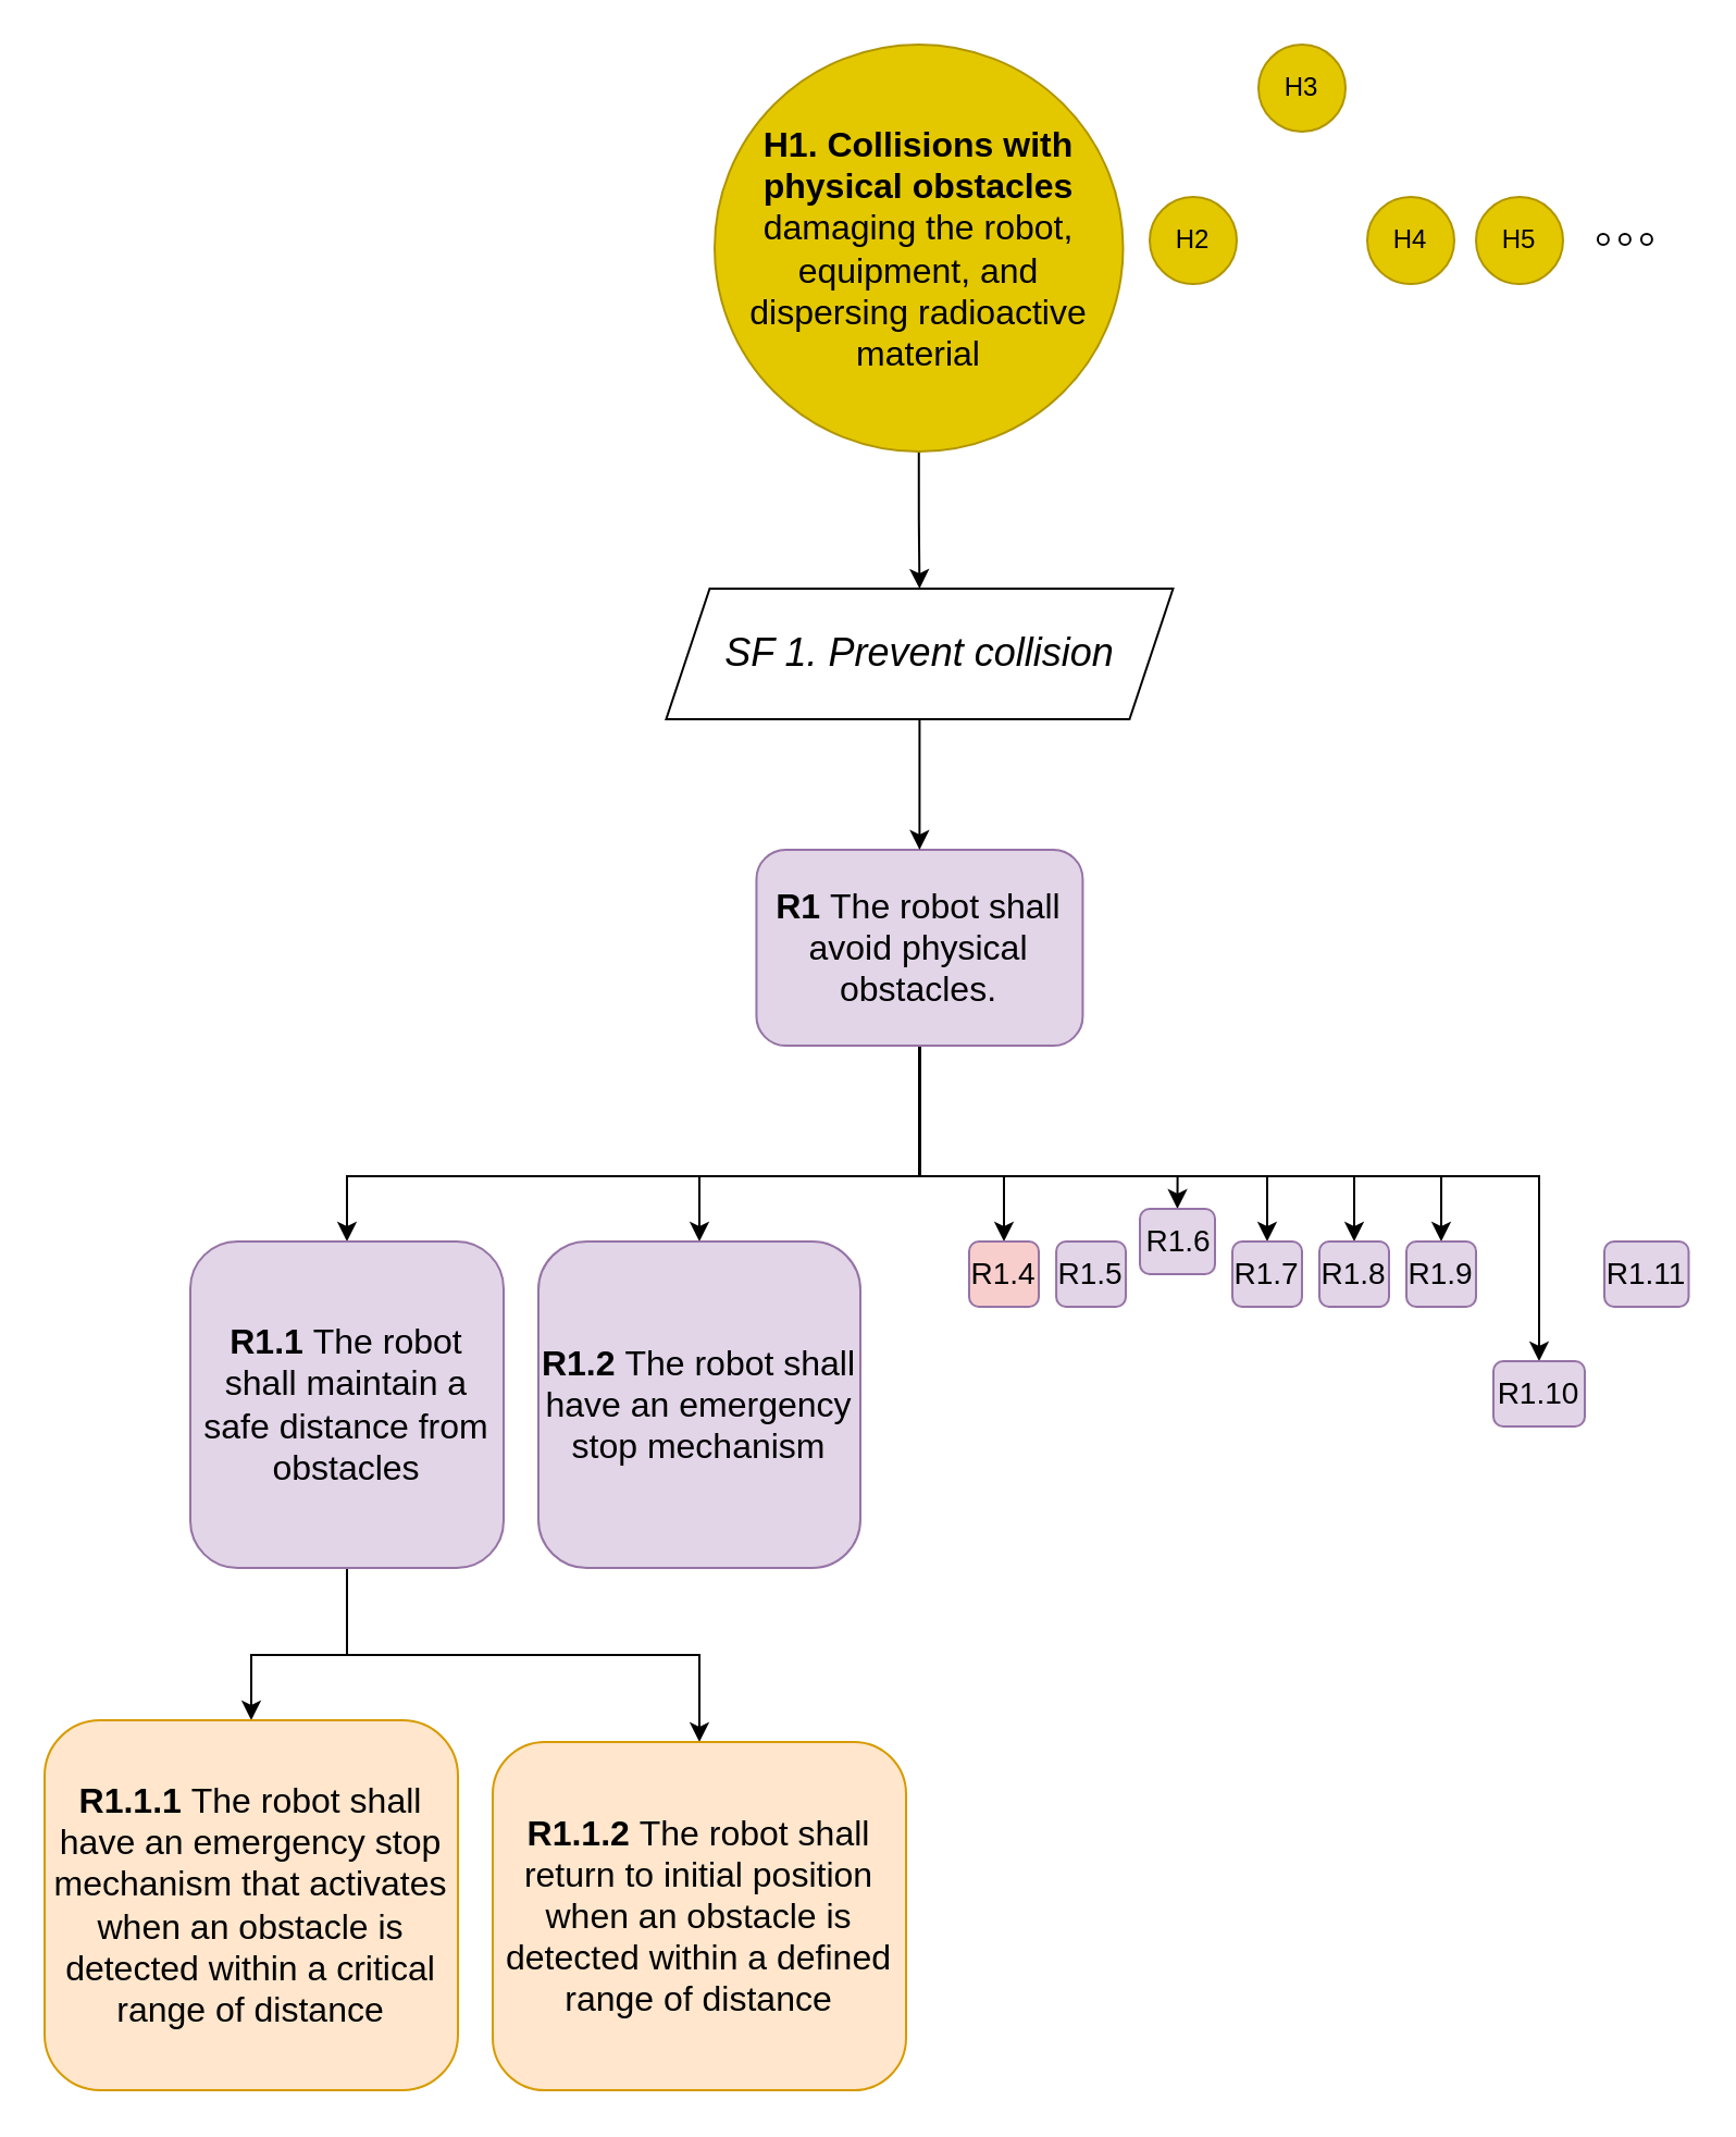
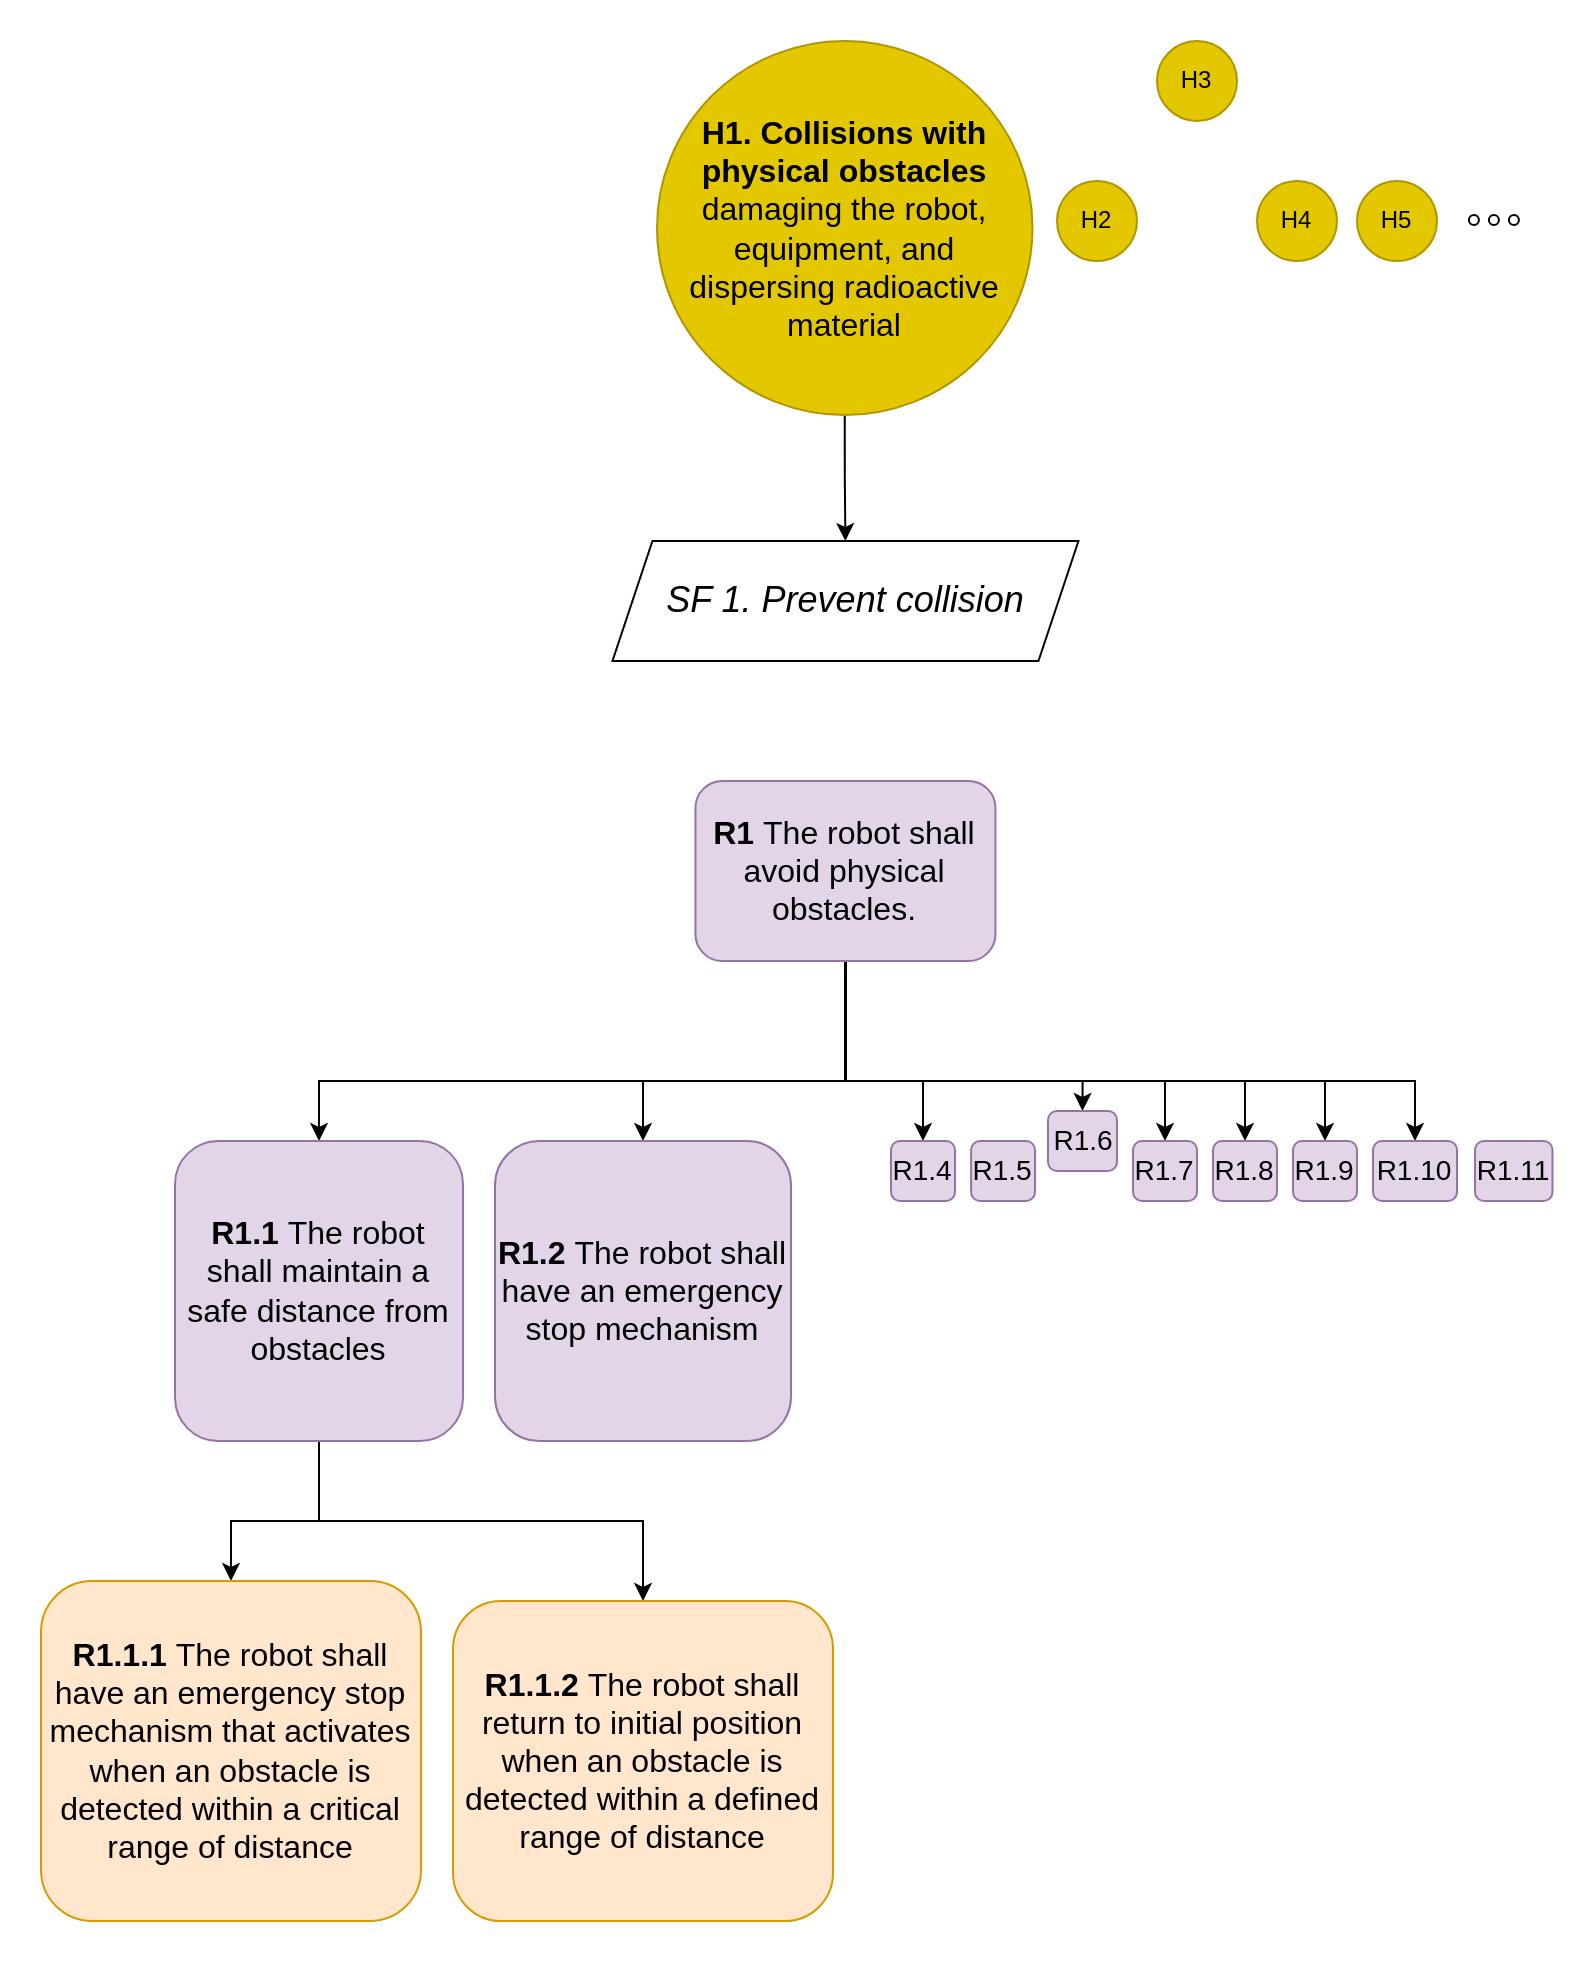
  <mxCell id="0" />
  <mxCell id="1" parent="0" />
  <mxCell id="2" style="edgeStyle=orthogonalEdgeStyle;rounded=0;orthogonalLoop=1;jettySize=auto;html=1;" edge="1" parent="1" source="3" target="35"><mxGeometry relative="1" as="geometry" /></mxCell>
  <mxCell id="3" value="&lt;b style=&quot;font-size: 16px;&quot;&gt;H1.&amp;nbsp;Collisions with physical obstacles&lt;/b&gt; damaging the robot, equipment, and dispersing radioactive material" style="ellipse;whiteSpace=wrap;html=1;fillColor=#e3c800;strokeColor=#B09500;fontColor=#000000;fontSize=16;" vertex="1" parent="1"><mxGeometry x="328" y="20" width="187.75" height="187" as="geometry" /></mxCell>
  <mxCell id="4" style="edgeStyle=orthogonalEdgeStyle;rounded=0;orthogonalLoop=1;jettySize=auto;html=1;entryX=0.5;entryY=0;entryDx=0;entryDy=0;fontSize=14;" edge="1" parent="1" source="12" target="23"><mxGeometry relative="1" as="geometry"><Array as="points"><mxPoint x="505" y="540" /><mxPoint x="460" y="540" /></Array></mxGeometry></mxCell>
  <mxCell id="5" style="edgeStyle=orthogonalEdgeStyle;rounded=0;orthogonalLoop=1;jettySize=auto;html=1;entryX=0.5;entryY=0;entryDx=0;entryDy=0;fontSize=14;" edge="1" parent="1" source="12" target="18"><mxGeometry relative="1" as="geometry"><Array as="points"><mxPoint x="422" y="540" /><mxPoint x="541" y="540" /></Array></mxGeometry></mxCell>
  <mxCell id="6" style="edgeStyle=orthogonalEdgeStyle;rounded=0;orthogonalLoop=1;jettySize=auto;html=1;entryX=0.5;entryY=0;entryDx=0;entryDy=0;fontSize=14;" edge="1" parent="1" source="12" target="21"><mxGeometry relative="1" as="geometry"><Array as="points"><mxPoint x="422" y="540" /><mxPoint x="707" y="540" /></Array></mxGeometry></mxCell>
  <mxCell id="7" style="edgeStyle=orthogonalEdgeStyle;rounded=0;orthogonalLoop=1;jettySize=auto;html=1;" edge="1" parent="1" source="12" target="17"><mxGeometry relative="1" as="geometry"><Array as="points"><mxPoint x="422" y="540" /><mxPoint x="582" y="540" /></Array></mxGeometry></mxCell>
  <mxCell id="8" style="edgeStyle=orthogonalEdgeStyle;rounded=0;orthogonalLoop=1;jettySize=auto;html=1;" edge="1" parent="1" source="12" target="19"><mxGeometry relative="1" as="geometry"><Array as="points"><mxPoint x="422" y="540" /><mxPoint x="622" y="540" /></Array></mxGeometry></mxCell>
  <mxCell id="9" style="edgeStyle=orthogonalEdgeStyle;rounded=0;orthogonalLoop=1;jettySize=auto;html=1;entryX=0.5;entryY=0;entryDx=0;entryDy=0;" edge="1" parent="1" source="12" target="20"><mxGeometry relative="1" as="geometry"><Array as="points"><mxPoint x="422" y="540" /><mxPoint x="662" y="540" /></Array></mxGeometry></mxCell>
  <mxCell id="10" style="edgeStyle=orthogonalEdgeStyle;rounded=0;orthogonalLoop=1;jettySize=auto;html=1;" edge="1" parent="1" source="12" target="16"><mxGeometry relative="1" as="geometry"><Array as="points"><mxPoint x="422" y="540" /><mxPoint x="321" y="540" /></Array></mxGeometry></mxCell>
  <mxCell id="11" style="edgeStyle=orthogonalEdgeStyle;rounded=0;orthogonalLoop=1;jettySize=auto;html=1;" edge="1" parent="1" source="12" target="15"><mxGeometry relative="1" as="geometry"><Array as="points"><mxPoint x="422" y="540" /><mxPoint x="159" y="540" /></Array></mxGeometry></mxCell>
  <mxCell id="12" value="&lt;b style=&quot;font-size: 16px;&quot;&gt;R1&lt;/b&gt;&amp;nbsp;The robot shall avoid physical obstacles." style="rounded=1;whiteSpace=wrap;html=1;fillColor=#e1d5e7;strokeColor=#9673a6;fontSize=16;" vertex="1" parent="1"><mxGeometry x="347.22" y="390" width="150" height="90" as="geometry" /></mxCell>
  <mxCell id="13" style="edgeStyle=orthogonalEdgeStyle;rounded=0;orthogonalLoop=1;jettySize=auto;html=1;entryX=0.5;entryY=0;entryDx=0;entryDy=0;" edge="1" parent="1" source="15" target="25"><mxGeometry relative="1" as="geometry" /></mxCell>
  <mxCell id="14" style="edgeStyle=orthogonalEdgeStyle;rounded=0;orthogonalLoop=1;jettySize=auto;html=1;" edge="1" parent="1" source="15" target="26"><mxGeometry relative="1" as="geometry"><Array as="points"><mxPoint x="159" y="760" /><mxPoint x="115" y="760" /></Array></mxGeometry></mxCell>
  <mxCell id="15" value="&lt;b style=&quot;font-size: 16px;&quot;&gt;R1.1&lt;/b&gt;&amp;nbsp;The robot shall maintain a safe distance from obstacles" style="rounded=1;whiteSpace=wrap;html=1;fillColor=#e1d5e7;strokeColor=#9673a6;fontSize=16;" vertex="1" parent="1"><mxGeometry x="87" y="570" width="144" height="150" as="geometry" /></mxCell>
  <mxCell id="16" value="&lt;b style=&quot;font-size: 16px;&quot;&gt;R1.2&lt;/b&gt;&amp;nbsp;The robot shall have an emergency stop mechanism" style="rounded=1;whiteSpace=wrap;html=1;fillColor=#e1d5e7;strokeColor=#9673a6;fontSize=16;" vertex="1" parent="1"><mxGeometry x="247" y="570" width="148" height="150" as="geometry" /></mxCell>
  <mxCell id="17" value="R1.7" style="rounded=1;whiteSpace=wrap;html=1;fillColor=#e1d5e7;strokeColor=#9673a6;fontSize=14;" vertex="1" parent="1"><mxGeometry x="566" y="570" width="32" height="30" as="geometry" /></mxCell>
  <mxCell id="18" value="R1.6" style="rounded=1;whiteSpace=wrap;html=1;fillColor=#e1d5e7;strokeColor=#9673a6;fontSize=14;" vertex="1" parent="1"><mxGeometry x="523.5" y="555" width="34.5" height="30" as="geometry" /></mxCell>
  <mxCell id="19" value="R1.8" style="rounded=1;whiteSpace=wrap;html=1;fillColor=#e1d5e7;strokeColor=#9673a6;fontSize=14;" vertex="1" parent="1"><mxGeometry x="606" y="570" width="32" height="30" as="geometry" /></mxCell>
  <mxCell id="20" value="R1.9" style="rounded=1;whiteSpace=wrap;html=1;fillColor=#e1d5e7;strokeColor=#9673a6;fontSize=14;" vertex="1" parent="1"><mxGeometry x="646" y="570" width="32" height="30" as="geometry" /></mxCell>
- <mxCell id="21" value="R1.10" style="rounded=1;whiteSpace=wrap;html=1;fillColor=#e1d5e7;strokeColor=#9673a6;fontSize=14;" vertex="1" parent="1"><mxGeometry x="686" y="625" width="42" height="30" as="geometry" /></mxCell>
+ <mxCell id="21" value="R1.10" style="rounded=1;whiteSpace=wrap;html=1;fillColor=#e1d5e7;strokeColor=#9673a6;fontSize=14;" vertex="1" parent="1"><mxGeometry x="686" y="570" width="42" height="30" as="geometry" /></mxCell>
  <mxCell id="22" value="R1.5" style="rounded=1;whiteSpace=wrap;html=1;fillColor=#e1d5e7;strokeColor=#9673a6;fontSize=14;" vertex="1" parent="1"><mxGeometry x="485.05" y="570" width="31.95" height="30" as="geometry" /></mxCell>
- <mxCell id="23" value="R1.4" style="rounded=1;whiteSpace=wrap;html=1;fillColor=#f8cecc;strokeColor=#9673a6;fontSize=14;" vertex="1" parent="1"><mxGeometry x="445" y="570" width="32" height="30" as="geometry" /></mxCell>
+ <mxCell id="23" value="R1.4" style="rounded=1;whiteSpace=wrap;html=1;fillColor=#e1d5e7;strokeColor=#9673a6;fontSize=14;" vertex="1" parent="1"><mxGeometry x="445" y="570" width="32" height="30" as="geometry" /></mxCell>
  <mxCell id="24" value="R1.11" style="rounded=1;whiteSpace=wrap;html=1;fillColor=#e1d5e7;strokeColor=#9673a6;fontSize=14;" vertex="1" parent="1"><mxGeometry x="737" y="570" width="38.75" height="30" as="geometry" /></mxCell>
  <mxCell id="25" value="&lt;b style=&quot;font-size: 16px;&quot;&gt;R1.1.2&lt;/b&gt;&amp;nbsp;The robot shall return to initial position when an obstacle is detected within a defined range of distance" style="rounded=1;whiteSpace=wrap;html=1;fillColor=#ffe6cc;strokeColor=#d79b00;fontSize=16;" vertex="1" parent="1"><mxGeometry x="226" y="800" width="190" height="160" as="geometry" /></mxCell>
  <mxCell id="26" value="&lt;b style=&quot;font-size: 16px;&quot;&gt;R1.1.1&lt;/b&gt;&amp;nbsp;The robot shall have an emergency stop mechanism that activates when an obstacle is detected within a critical range of distance" style="rounded=1;whiteSpace=wrap;html=1;fillColor=#ffe6cc;strokeColor=#d79b00;fontSize=16;" vertex="1" parent="1"><mxGeometry x="20" y="790" width="190" height="170" as="geometry" /></mxCell>
  <mxCell id="27" value="H2" style="ellipse;whiteSpace=wrap;html=1;fillColor=#e3c800;fontColor=#000000;strokeColor=#B09500;" vertex="1" parent="1"><mxGeometry x="528" y="90" width="40" height="40" as="geometry" /></mxCell>
  <mxCell id="28" value="H3" style="ellipse;whiteSpace=wrap;html=1;fillColor=#e3c800;fontColor=#000000;strokeColor=#B09500;" vertex="1" parent="1"><mxGeometry x="578" y="20" width="40" height="40" as="geometry" /></mxCell>
  <mxCell id="29" value="H4" style="ellipse;whiteSpace=wrap;html=1;fillColor=#e3c800;fontColor=#000000;strokeColor=#B09500;" vertex="1" parent="1"><mxGeometry x="628" y="90" width="40" height="40" as="geometry" /></mxCell>
  <mxCell id="30" value="H5" style="ellipse;whiteSpace=wrap;html=1;fillColor=#e3c800;fontColor=#000000;strokeColor=#B09500;" vertex="1" parent="1"><mxGeometry x="678" y="90" width="40" height="40" as="geometry" /></mxCell>
  <mxCell id="31" value="" style="ellipse;whiteSpace=wrap;html=1;aspect=fixed;" vertex="1" parent="1"><mxGeometry x="733.95" y="107" width="5" height="5" as="geometry" /></mxCell>
  <mxCell id="32" value="" style="ellipse;whiteSpace=wrap;html=1;aspect=fixed;" vertex="1" parent="1"><mxGeometry x="743.95" y="107" width="5" height="5" as="geometry" /></mxCell>
  <mxCell id="33" value="" style="ellipse;whiteSpace=wrap;html=1;aspect=fixed;" vertex="1" parent="1"><mxGeometry x="753.95" y="107" width="5" height="5" as="geometry" /></mxCell>
- <mxCell id="34" style="edgeStyle=orthogonalEdgeStyle;rounded=0;orthogonalLoop=1;jettySize=auto;html=1;" edge="1" parent="1" source="35" target="12"><mxGeometry relative="1" as="geometry"><Array as="points"><mxPoint x="422" y="350" /><mxPoint x="422" y="350" /></Array></mxGeometry></mxCell>
  <mxCell id="35" value="&lt;i style=&quot;font-size: 18px;&quot;&gt;&lt;font style=&quot;font-size: 18px;&quot;&gt;SF 1.&amp;nbsp;Prevent collision&lt;/font&gt;&lt;/i&gt;" style="shape=parallelogram;perimeter=parallelogramPerimeter;whiteSpace=wrap;html=1;fixedSize=1;fontSize=18;" vertex="1" parent="1"><mxGeometry x="305.72" y="270" width="233" height="60" as="geometry" /></mxCell>
